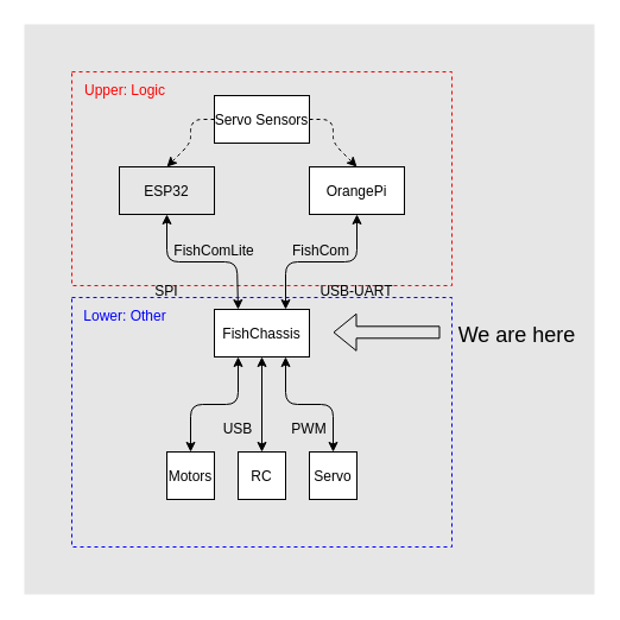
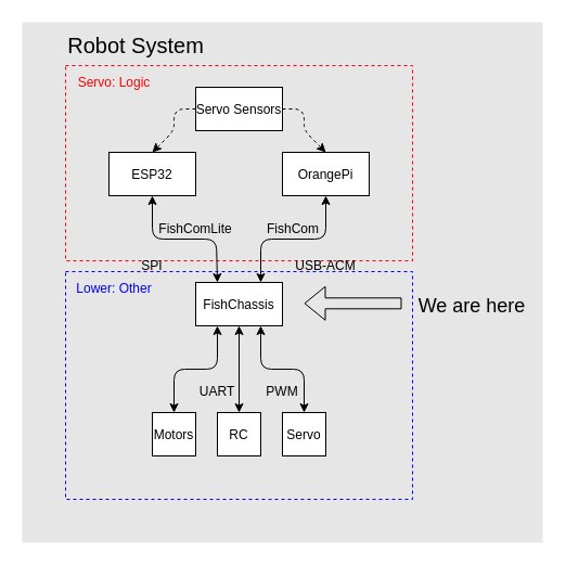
  <mxCell id="0" />
  <mxCell id="1" parent="0" />
  <mxCell id="2" value="" style="rounded=0;whiteSpace=wrap;html=1;strokeColor=none;fillColor=#E6E6E6;" parent="1" vertex="1"><mxGeometry x="20" y="20" width="480" height="480" as="geometry" /></mxCell>
  <mxCell id="3" value="" style="rounded=0;fillColor=none;dashed=1;strokeColor=#FF0000;" parent="1" vertex="1"><mxGeometry x="60" y="60" width="320" height="180" as="geometry" /></mxCell>
  <mxCell id="4" value="FishChassis" style="rounded=0;" parent="1" vertex="1"><mxGeometry x="180" y="260" width="80" height="40" as="geometry" /></mxCell>
- <mxCell id="5" value="ESP32" style="rounded=0;fillColor=#e6e6e6;" parent="1" vertex="1"><mxGeometry x="100" y="140" width="80" height="40" as="geometry" /></mxCell>
+ <mxCell id="5" value="ESP32" style="rounded=0;" parent="1" vertex="1"><mxGeometry x="100" y="140" width="80" height="40" as="geometry" /></mxCell>
  <mxCell id="6" value="FishCom" style="text;strokeColor=none;fillColor=none;align=center;verticalAlign=middle;rounded=0;" parent="1" vertex="1"><mxGeometry x="250" y="190" width="40" height="40" as="geometry" /></mxCell>
  <mxCell id="7" value="OrangePi" style="rounded=0;" parent="1" vertex="1"><mxGeometry x="260" y="140" width="80" height="40" as="geometry" /></mxCell>
  <mxCell id="8" value="" style="endArrow=classic;startArrow=classic;exitX=0.25;exitY=0;exitDx=0;exitDy=0;" parent="1" source="4" edge="1"><mxGeometry width="50" height="50" relative="1" as="geometry"><mxPoint x="90" y="230" as="sourcePoint" /><mxPoint x="140" y="180" as="targetPoint" /><Array as="points"><mxPoint x="199" y="220" /><mxPoint x="140" y="220" /></Array></mxGeometry></mxCell>
  <mxCell id="9" value="" style="endArrow=classic;startArrow=classic;exitX=0.75;exitY=0;exitDx=0;exitDy=0;entryX=0.5;entryY=1;entryDx=0;entryDy=0;" parent="1" source="4" target="7" edge="1"><mxGeometry width="50" height="50" relative="1" as="geometry"><mxPoint x="300" y="280" as="sourcePoint" /><mxPoint x="350" y="230" as="targetPoint" /><Array as="points"><mxPoint x="240" y="220" /><mxPoint x="300" y="220" /></Array></mxGeometry></mxCell>
  <mxCell id="10" value="FishComLite" style="text;strokeColor=none;fillColor=none;align=center;verticalAlign=middle;rounded=0;" parent="1" vertex="1"><mxGeometry x="160" y="190" width="40" height="40" as="geometry" /></mxCell>
  <mxCell id="11" value="" style="endArrow=classic;startArrow=classic;exitX=0.5;exitY=0;exitDx=0;exitDy=0;" parent="1" source="12" edge="1"><mxGeometry width="50" height="50" relative="1" as="geometry"><mxPoint x="200" y="340" as="sourcePoint" /><mxPoint x="200" y="300" as="targetPoint" /><Array as="points"><mxPoint x="160" y="340" /><mxPoint x="200" y="340" /></Array></mxGeometry></mxCell>
  <mxCell id="12" value="Motors" style="rounded=0;" parent="1" vertex="1"><mxGeometry x="140" y="380" width="40" height="40" as="geometry" /></mxCell>
  <mxCell id="13" value="Servo" style="rounded=0;" parent="1" vertex="1"><mxGeometry x="260" y="380" width="40" height="40" as="geometry" /></mxCell>
  <mxCell id="14" value="" style="endArrow=classic;startArrow=classic;entryX=0.75;entryY=1;entryDx=0;entryDy=0;exitX=0.5;exitY=0;exitDx=0;exitDy=0;" parent="1" source="13" target="4" edge="1"><mxGeometry width="50" height="50" relative="1" as="geometry"><mxPoint x="220" y="340" as="sourcePoint" /><mxPoint x="270" y="290" as="targetPoint" /><Array as="points"><mxPoint x="280" y="340" /><mxPoint x="240" y="340" /></Array></mxGeometry></mxCell>
  <mxCell id="15" value="PWM" style="text;strokeColor=none;fillColor=none;align=center;verticalAlign=middle;rounded=0;" parent="1" vertex="1"><mxGeometry x="240" y="340" width="40" height="40" as="geometry" /></mxCell>
  <mxCell id="16" value="RC" style="rounded=0;" parent="1" vertex="1"><mxGeometry x="200" y="380" width="40" height="40" as="geometry" /></mxCell>
  <mxCell id="17" value="" style="endArrow=classic;startArrow=classic;entryX=0.5;entryY=1;entryDx=0;entryDy=0;" parent="1" target="4" edge="1"><mxGeometry width="50" height="50" relative="1" as="geometry"><mxPoint x="220" y="380" as="sourcePoint" /><mxPoint x="270" y="340" as="targetPoint" /></mxGeometry></mxCell>
- <mxCell id="18" value="USB" style="text;strokeColor=none;fillColor=none;align=center;verticalAlign=middle;rounded=0;" parent="1" vertex="1"><mxGeometry x="180" y="340" width="40" height="40" as="geometry" /></mxCell>
+ <mxCell id="18" value="UART" style="text;strokeColor=none;fillColor=none;align=center;verticalAlign=middle;rounded=0;" parent="1" vertex="1"><mxGeometry x="180" y="340" width="40" height="40" as="geometry" /></mxCell>
  <mxCell id="19" value="" style="rounded=0;fillColor=none;dashed=1;strokeColor=#0000FF;" parent="1" vertex="1"><mxGeometry x="60" y="250" width="320" height="210" as="geometry" /></mxCell>
- <mxCell id="20" value="Upper: Logic" style="text;strokeColor=none;fillColor=none;align=center;verticalAlign=middle;rounded=0;dashed=1;fontColor=#FF0000;" parent="1" vertex="1"><mxGeometry x="60" y="60" width="90" height="30" as="geometry" /></mxCell>
+ <mxCell id="20" value="Servo: Logic" style="text;strokeColor=none;fillColor=none;align=center;verticalAlign=middle;rounded=0;dashed=1;fontColor=#FF0000;" parent="1" vertex="1"><mxGeometry x="60" y="60" width="90" height="30" as="geometry" /></mxCell>
  <mxCell id="21" value="Lower: Other" style="text;strokeColor=none;fillColor=none;align=center;verticalAlign=middle;rounded=0;dashed=1;fontColor=#0000FF;" parent="1" vertex="1"><mxGeometry x="60" y="250" width="90" height="30" as="geometry" /></mxCell>
  <mxCell id="22" style="edgeStyle=none;html=0;exitX=0;exitY=0.5;exitDx=0;exitDy=0;fontColor=#0000FF;entryX=0.5;entryY=0;entryDx=0;entryDy=0;dashed=1;" parent="1" source="24" target="5" edge="1"><mxGeometry relative="1" as="geometry"><Array as="points"><mxPoint x="160" y="100" /><mxPoint x="160" y="120" /></Array></mxGeometry></mxCell>
  <mxCell id="23" style="edgeStyle=none;html=0;entryX=0.5;entryY=0;entryDx=0;entryDy=0;fontColor=#0000FF;exitX=1;exitY=0.5;exitDx=0;exitDy=0;dashed=1;" parent="1" source="24" target="7" edge="1"><mxGeometry relative="1" as="geometry"><Array as="points"><mxPoint x="280" y="100" /><mxPoint x="280" y="120" /></Array></mxGeometry></mxCell>
  <mxCell id="24" value="Servo Sensors" style="rounded=0;" parent="1" vertex="1"><mxGeometry x="180" y="80" width="80" height="40" as="geometry" /></mxCell>
  <mxCell id="25" value="SPI" style="text;strokeColor=none;fillColor=none;align=center;verticalAlign=middle;rounded=0;" parent="1" vertex="1"><mxGeometry x="100" y="224" width="80" height="40" as="geometry" /></mxCell>
- <mxCell id="26" value="USB-UART" style="text;strokeColor=none;fillColor=none;align=center;verticalAlign=middle;rounded=0;" parent="1" vertex="1"><mxGeometry x="260" y="224" width="80" height="40" as="geometry" /></mxCell>
+ <mxCell id="26" value="USB-ACM" style="text;strokeColor=none;fillColor=none;align=center;verticalAlign=middle;rounded=0;" parent="1" vertex="1"><mxGeometry x="260" y="224" width="80" height="40" as="geometry" /></mxCell>
  <mxCell id="27" value="" style="shape=flexArrow;endArrow=classic;html=1;fontColor=#0000FF;" parent="1" edge="1"><mxGeometry width="50" height="50" relative="1" as="geometry"><mxPoint x="370" y="279.31" as="sourcePoint" /><mxPoint x="280" y="279.31" as="targetPoint" /></mxGeometry></mxCell>
+ <mxCell id="28" value="Robot System" style="text;strokeColor=none;fillColor=none;align=center;verticalAlign=middle;rounded=0;fontSize=20;" parent="1" vertex="1"><mxGeometry x="60" y="20" width="130" height="40" as="geometry" /></mxCell>
  <mxCell id="29" value="We are here" style="text;strokeColor=none;fillColor=none;align=center;verticalAlign=middle;rounded=0;fontSize=18;" parent="1" vertex="1"><mxGeometry x="370" y="260" width="130" height="40" as="geometry" /></mxCell>
